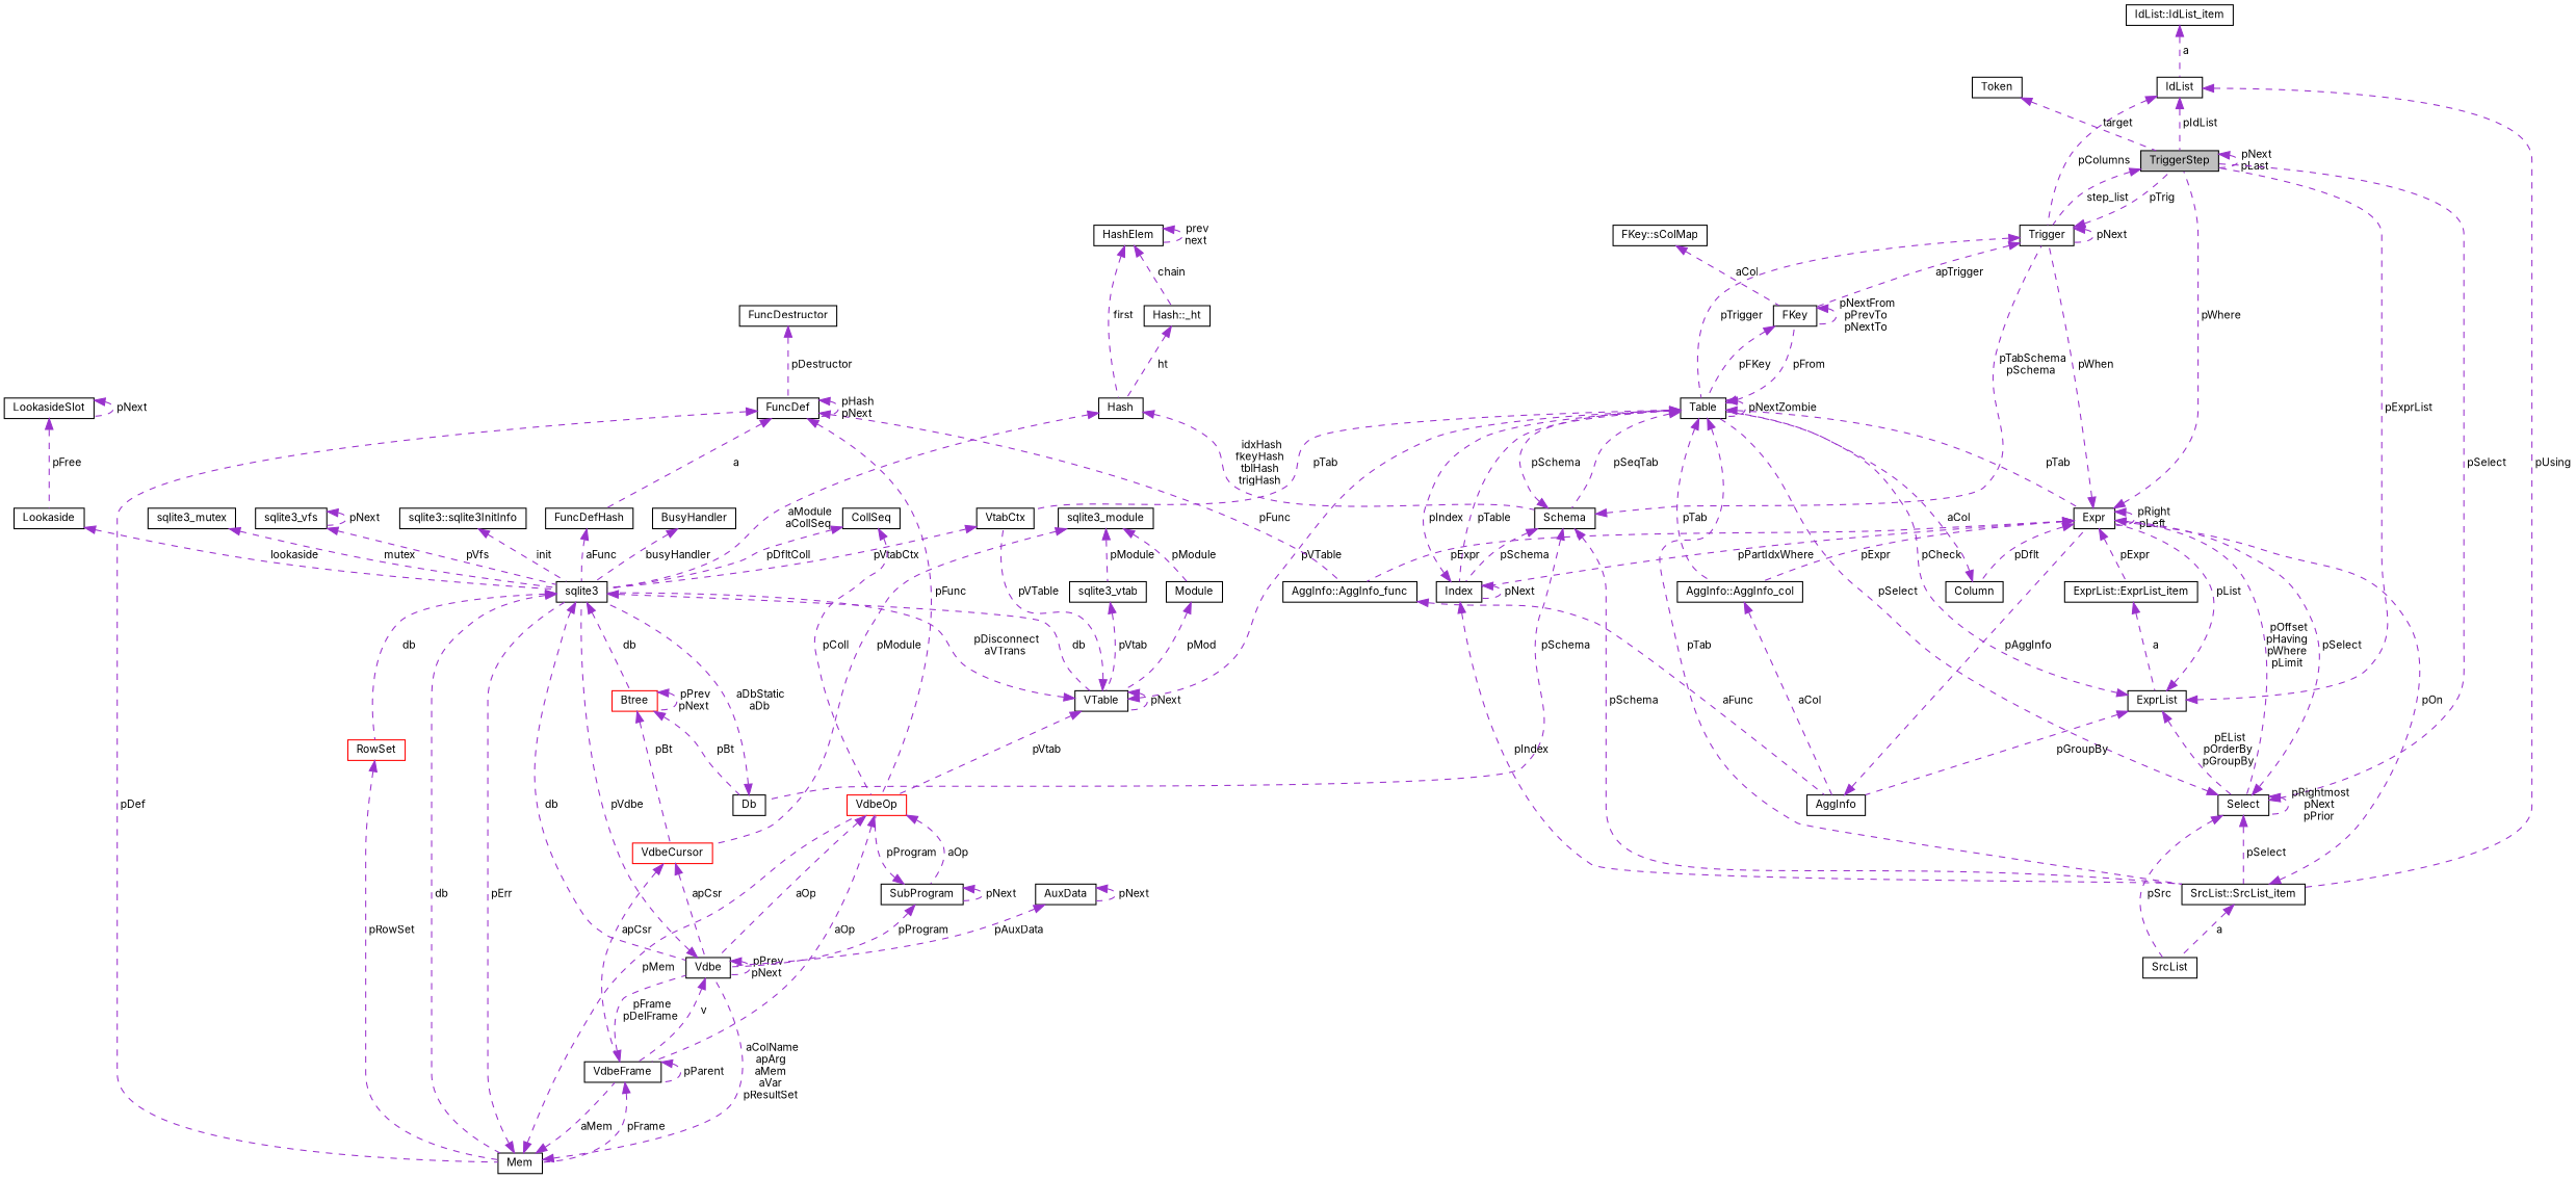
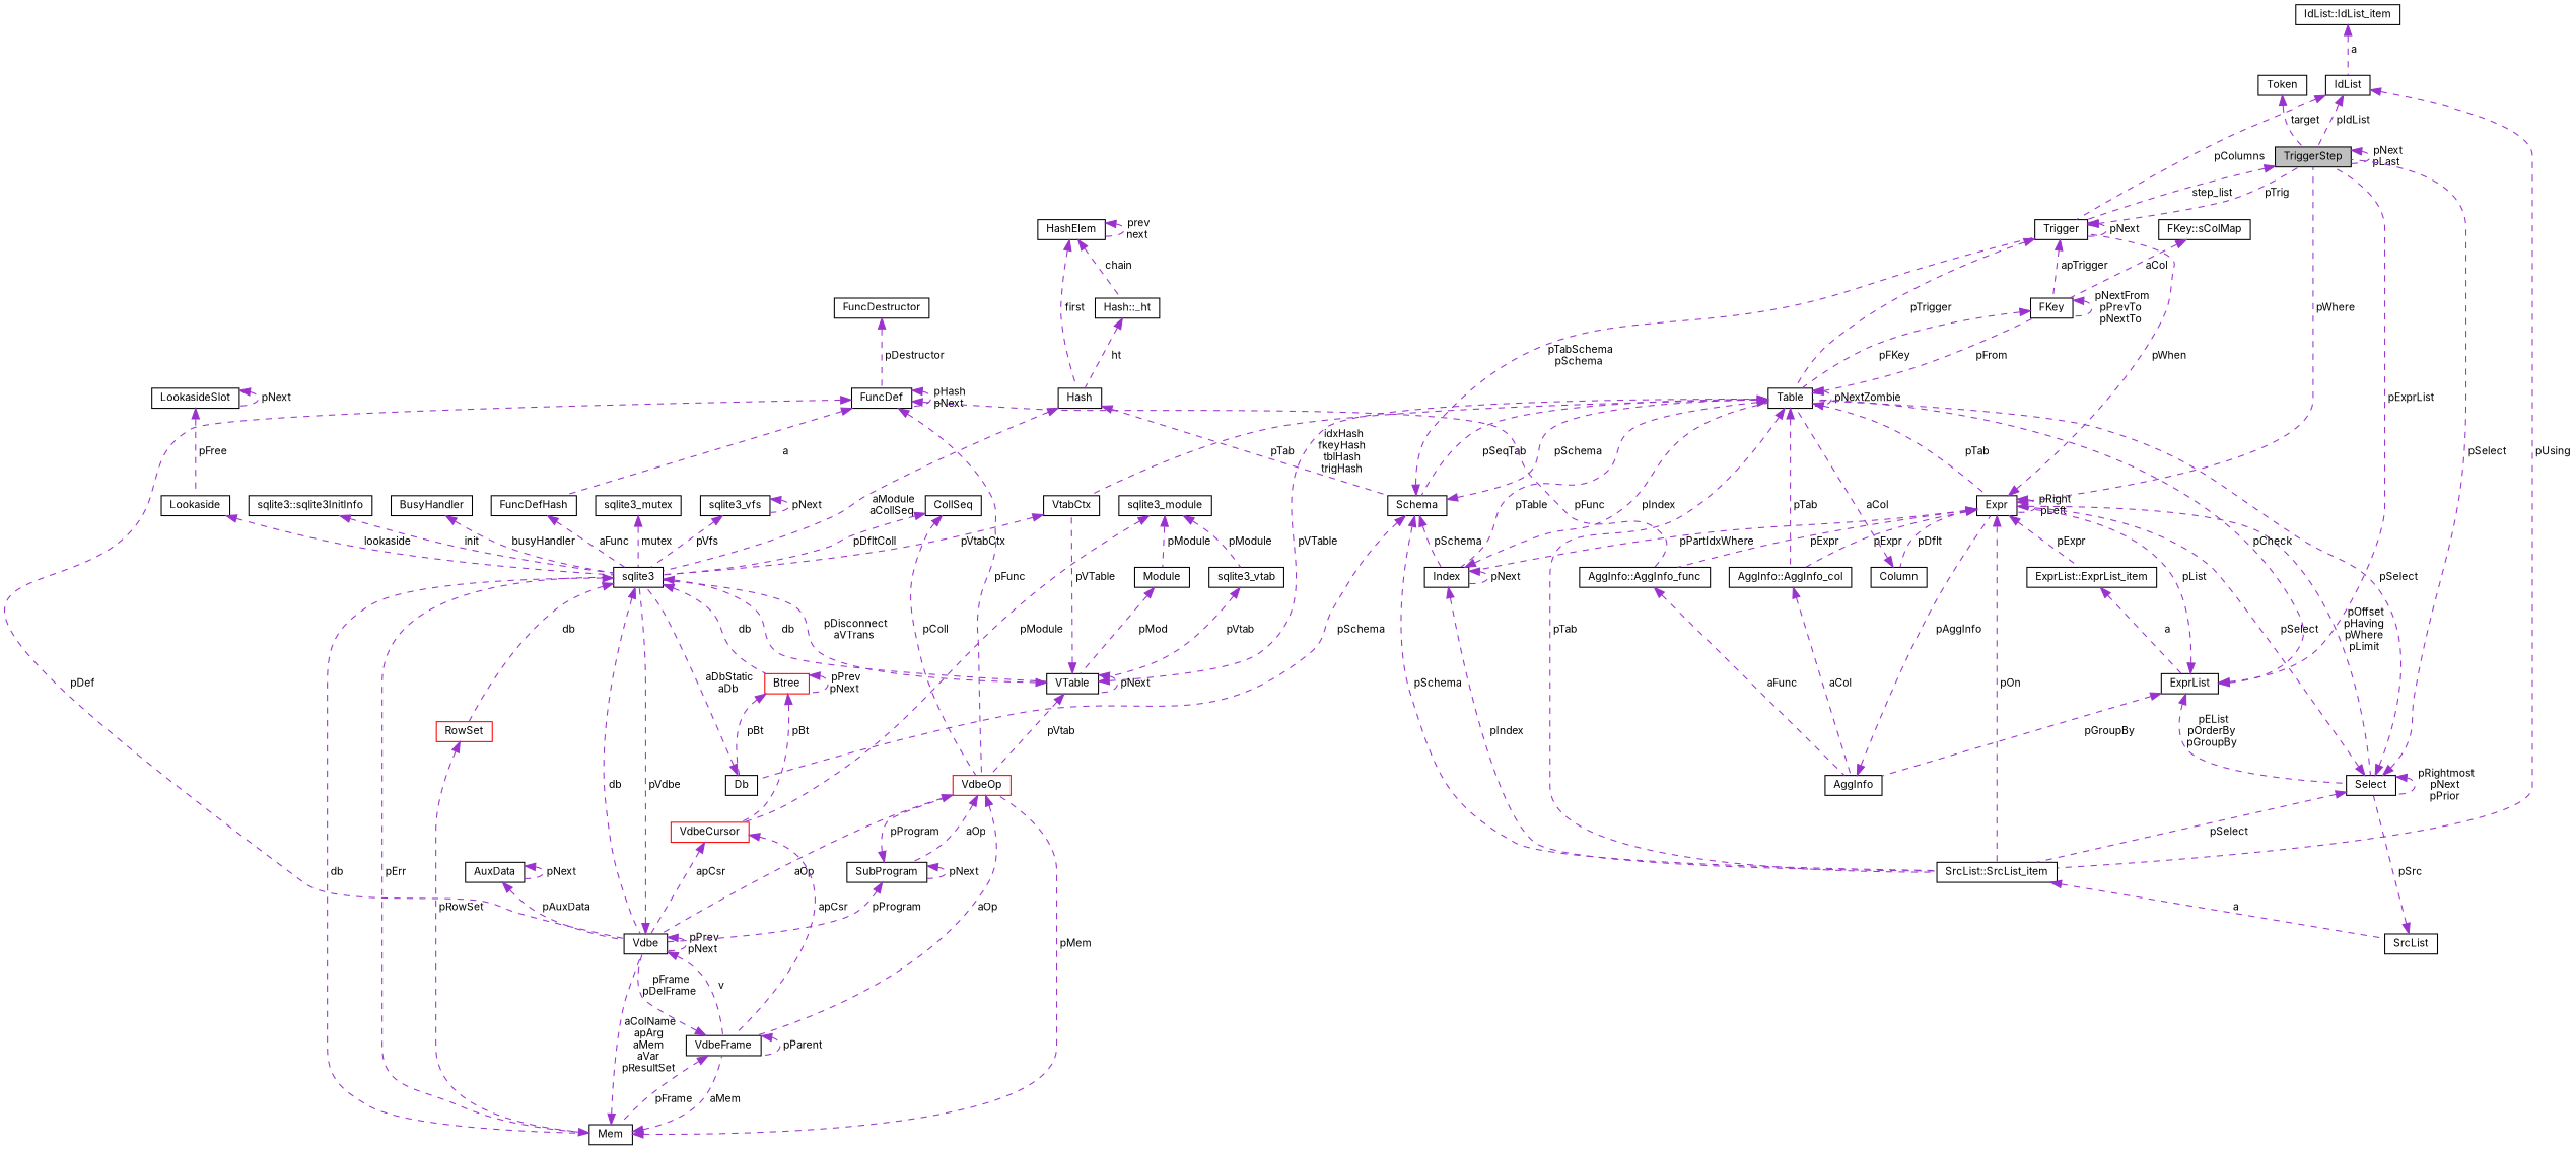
  digraph {
    fontname=Inter
    node [color=black fillcolor=white fontname=Inter fontsize=10 shape=record style=filled]
    edge [color=darkorchid3 dir=back fontname=Inter fontsize=10 labelfontname=Helvetica labelfontsize=10 style=dashed]
    n1 [fillcolor=grey75 fontcolor=black height=0.2 label=TriggerStep width=0.4]
    n2 [height=0.2 label=Trigger width=0.4]
    n3 [height=0.2 label=Table width=0.4]
    n4 [height=0.2 label=FKey width=0.4]
    n5 [height=0.2 label=Expr width=0.4]
    n6 [height=0.2 label="AggInfo::AggInfo_col" width=0.4]
    n7 [height=0.2 label=Column width=0.4]
    n8 [height=0.2 label=Select width=0.4]
    n9 [height=0.2 label="SrcList::SrcList_item" width=0.4]
    n10 [height=0.2 label=Index width=0.4]
    n11 [height=0.2 label="ExprList::ExprList_item" width=0.4]
    n12 [height=0.2 label="AggInfo::AggInfo_func" width=0.4]
    n13 [height=0.2 label=AggInfo width=0.4]
    n14 [height=0.2 label=SrcList width=0.4]
    n15 [height=0.2 label=ExprList width=0.4]
    n16 [height=0.2 label=Schema width=0.4]
    n17 [height=0.2 label=VtabCtx width=0.4]
    n18 [height=0.2 label=Db width=0.4]
    n19 [height=0.2 label=sqlite3 width=0.4]
    n20 [height=0.2 label=Hash width=0.4]
    n21 [height=0.2 label=VTable width=0.4]
    n22 [height=0.2 label=Mem width=0.4]
    n23 [height=0.2 label=Vdbe width=0.4]
    n24 [color=red height=0.2 label=Btree width=0.4]
    n25 [color=red height=0.2 label=RowSet width=0.4]
    n26 [height=0.2 label="Hash::_ht" width=0.4]
    n27 [height=0.2 label=HashElem width=0.4]
    n28 [height=0.2 label="FKey::sColMap" width=0.4]
    n29 [height=0.2 label=IdList width=0.4]
    n30 [height=0.2 label="IdList::IdList_item" width=0.4]
    n31 [color=red height=0.2 label=VdbeOp width=0.4]
    n32 [height=0.2 label=VdbeFrame width=0.4]
    n33 [height=0.2 label=SubProgram width=0.4]
    n34 [color=red height=0.2 label=VdbeCursor width=0.4]
    n35 [height=0.2 label=AuxData width=0.4]
    n36 [height=0.2 label=CollSeq width=0.4]
    n37 [height=0.2 label=FuncDef width=0.4]
    n38 [height=0.2 label=FuncDefHash width=0.4]
    n39 [height=0.2 label=FuncDestructor width=0.4]
    n40 [height=0.2 label=sqlite3_module width=0.4]
    n41 [height=0.2 label=Module width=0.4]
    n42 [height=0.2 label=sqlite3_vtab width=0.4]
    n43 [height=0.2 label=Lookaside width=0.4]
    n44 [height=0.2 label=LookasideSlot width=0.4]
    n45 [height=0.2 label=sqlite3_mutex width=0.4]
    n46 [height=0.2 label=sqlite3_vfs width=0.4]
    n47 [height=0.2 label="sqlite3::sqlite3InitInfo" width=0.4]
    n48 [height=0.2 label=BusyHandler width=0.4]
    n49 [height=0.2 label=Token width=0.4]
    n1 -> n1 [label=" pNext\npLast"]
    n1 -> n2 [label=" step_list"]
    n2 -> n1 [label=" pTrig"]
    n2 -> n2 [label=" pNext"]
    n2 -> n3 [label=" pTrigger"]
    n2 -> n4 [label=" apTrigger"]
    n3 -> n3 [label=" pNextZombie"]
    n3 -> n4 [label=" pFrom"]
    n3 -> n5 [label=" pTab"]
    n3 -> n6 [label=" pTab"]
    n3 -> n9 [label=" pTab"]
    n3 -> n10 [label=" pTable"]
    n3 -> n16 [label=" pSeqTab"]
    n3 -> n17 [label=" pTab"]
    n4 -> n3 [label=" pFKey"]
    n4 -> n4 [label=" pNextFrom\npPrevTo\npNextTo"]
    n5 -> n1 [label=" pWhere"]
    n5 -> n2 [label=" pWhen"]
    n5 -> n5 [label=" pRight\npLeft"]
    n5 -> n6 [label=" pExpr"]
    n5 -> n7 [label=" pDflt"]
    n5 -> n8 [label=" pOffset\npHaving\npWhere\npLimit"]
-   n9 -> n5 [label=" pOn"]
+   n5 -> n9 [label=" pOn"]
    n5 -> n10 [label=" pPartIdxWhere"]
    n5 -> n11 [label=" pExpr"]
    n5 -> n12 [label=" pExpr"]
    n6 -> n13 [label=" aCol"]
    n7 -> n3 [label=" aCol"]
    n8 -> n1 [label=" pSelect"]
    n8 -> n3 [label=" pSelect"]
    n8 -> n5 [label=" pSelect"]
    n8 -> n8 [label=" pRightmost\npNext\npPrior"]
    n8 -> n9 [label=" pSelect"]
    n9 -> n14 [label=" a"]
    n10 -> n3 [label=" pIndex"]
    n10 -> n9 [label=" pIndex"]
    n10 -> n10 [label=" pNext"]
    n11 -> n15 [label=" a"]
    n12 -> n13 [label=" aFunc"]
    n13 -> n5 [label=" pAggInfo"]
-   n8 -> n14 [label=" pSrc"]
+   n14 -> n8 [label=" pSrc"]
    n15 -> n1 [label=" pExprList"]
    n15 -> n3 [label=" pCheck"]
    n15 -> n5 [label=" pList"]
    n15 -> n8 [label=" pEList\npOrderBy\npGroupBy"]
    n15 -> n13 [label=" pGroupBy"]
    n16 -> n2 [label=" pTabSchema\npSchema"]
    n16 -> n3 [label=" pSchema"]
    n16 -> n9 [label=" pSchema"]
    n16 -> n10 [label=" pSchema"]
    n16 -> n18 [label=" pSchema"]
    n17 -> n19 [label=" pVtabCtx"]
    n18 -> n19 [label=" aDbStatic\naDb"]
    n19 -> n21 [label=" db"]
    n19 -> n22 [label=" db"]
    n19 -> n23 [label=" db"]
    n19 -> n24 [label=" db"]
    n19 -> n25 [label=" db"]
    n20 -> n16 [label=" idxHash\nfkeyHash\ntblHash\ntrigHash"]
    n20 -> n19 [label=" aModule\naCollSeq"]
    n21 -> n3 [label=" pVTable"]
    n21 -> n17 [label=" pVTable"]
    n21 -> n19 [label=" pDisconnect\naVTrans"]
    n21 -> n21 [label=" pNext"]
    n21 -> n31 [label=" pVtab"]
    n22 -> n19 [label=" pErr"]
    n22 -> n23 [label=" aColName\napArg\naMem\naVar\npResultSet"]
    n22 -> n31 [label=" pMem"]
    n22 -> n32 [label=" aMem"]
    n23 -> n19 [label=" pVdbe"]
    n23 -> n23 [label=" pPrev\npNext"]
    n23 -> n32 [label=" v"]
    n24 -> n18 [label=" pBt"]
    n24 -> n24 [label=" pPrev\npNext"]
    n24 -> n34 [label=" pBt"]
    n25 -> n22 [label=" pRowSet"]
    n26 -> n20 [label=" ht"]
    n27 -> n20 [label=" first"]
    n27 -> n26 [label=" chain"]
    n27 -> n27 [label=" prev\nnext"]
    n28 -> n4 [label=" aCol"]
    n29 -> n1 [label=" pIdList"]
    n29 -> n2 [label=" pColumns"]
    n29 -> n9 [label=" pUsing"]
    n30 -> n29 [label=" a"]
    n31 -> n23 [label=" aOp"]
    n31 -> n32 [label=" aOp"]
    n31 -> n33 [label=" aOp"]
    n32 -> n22 [label=" pFrame"]
    n32 -> n23 [label=" pFrame\npDelFrame"]
    n32 -> n32 [label=" pParent"]
    n33 -> n23 [label=" pProgram"]
    n33 -> n31 [label=" pProgram"]
    n33 -> n33 [label=" pNext"]
    n34 -> n23 [label=" apCsr"]
    n34 -> n32 [label=" apCsr"]
    n35 -> n23 [label=" pAuxData"]
    n35 -> n35 [label=" pNext"]
    n36 -> n19 [label=" pDfltColl"]
    n36 -> n31 [label=" pColl"]
    n37 -> n12 [label=" pFunc"]
-   n37 -> n22 [label=" pDef"]
+   n37 -> n23 [label=" pDef"]
    n37 -> n31 [label=" pFunc"]
    n37 -> n37 [label=" pHash\npNext"]
    n37 -> n38 [label=" a"]
    n38 -> n19 [label=" aFunc"]
    n39 -> n37 [label=" pDestructor"]
    n40 -> n34 [label=" pModule"]
    n40 -> n41 [label=" pModule"]
    n40 -> n42 [label=" pModule"]
    n41 -> n21 [label=" pMod"]
    n42 -> n21 [label=" pVtab"]
    n43 -> n19 [label=" lookaside"]
    n44 -> n43 [label=" pFree"]
    n44 -> n44 [label=" pNext"]
    n45 -> n19 [label=" mutex"]
    n46 -> n19 [label=" pVfs"]
    n46 -> n46 [label=" pNext"]
    n47 -> n19 [label=" init"]
    n48 -> n19 [label=" busyHandler"]
    n49 -> n1 [label=" target"]
  }
